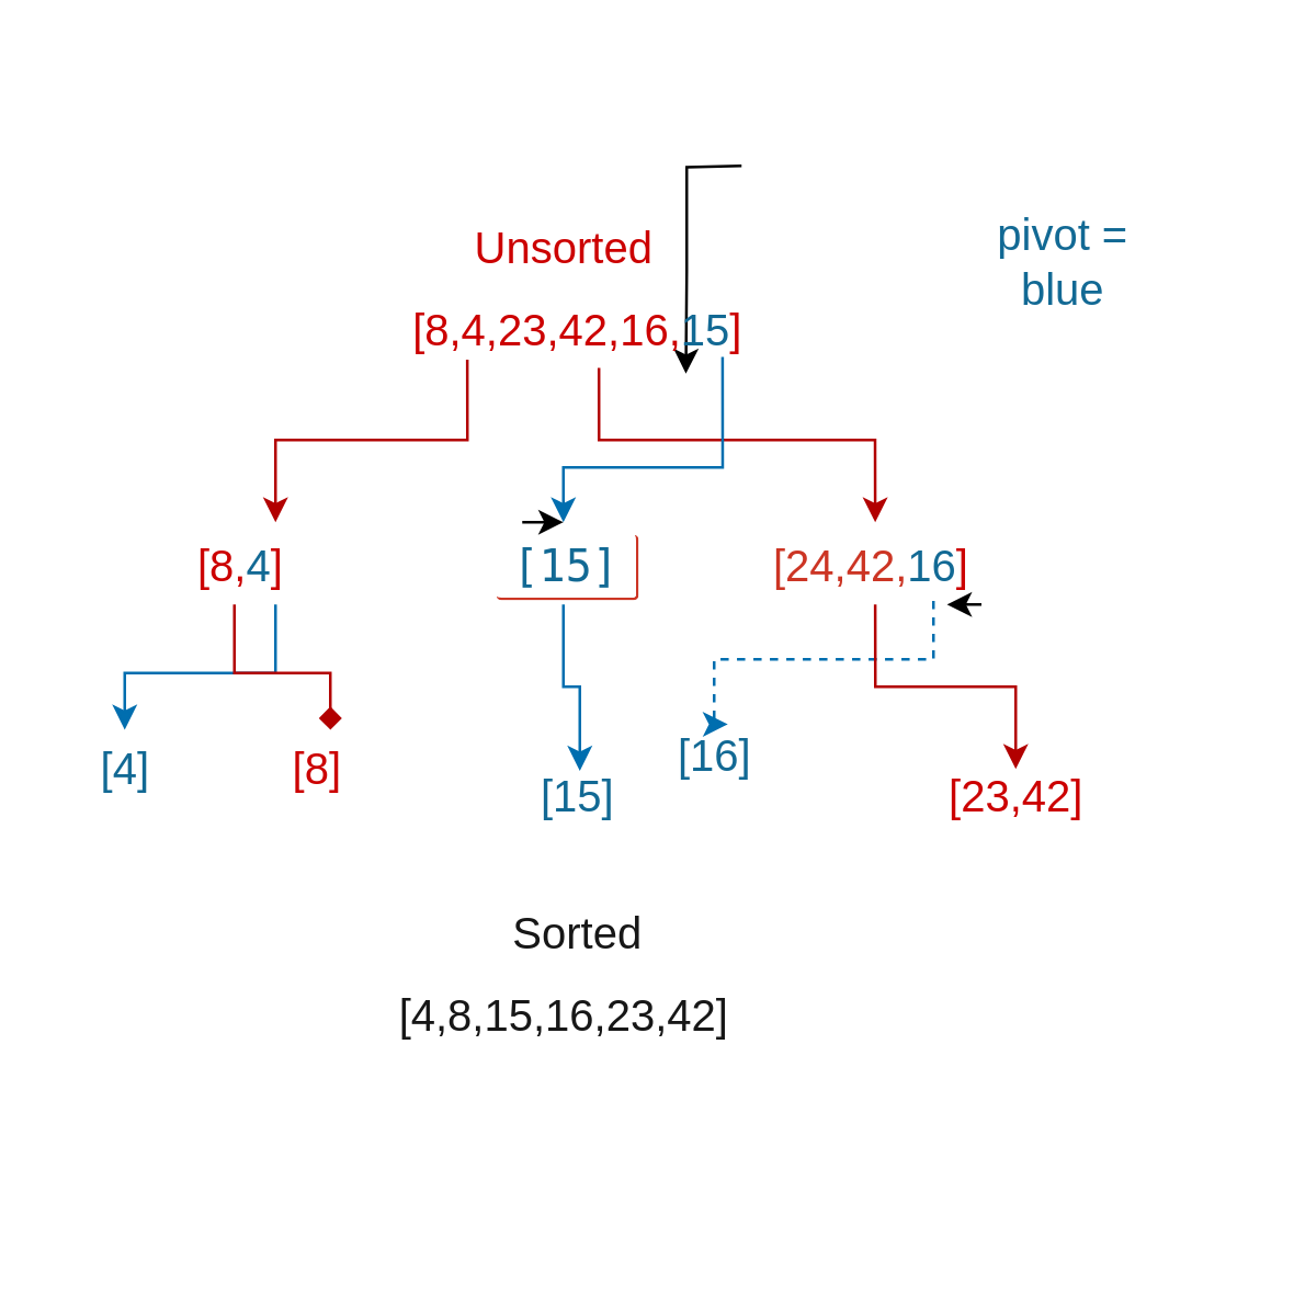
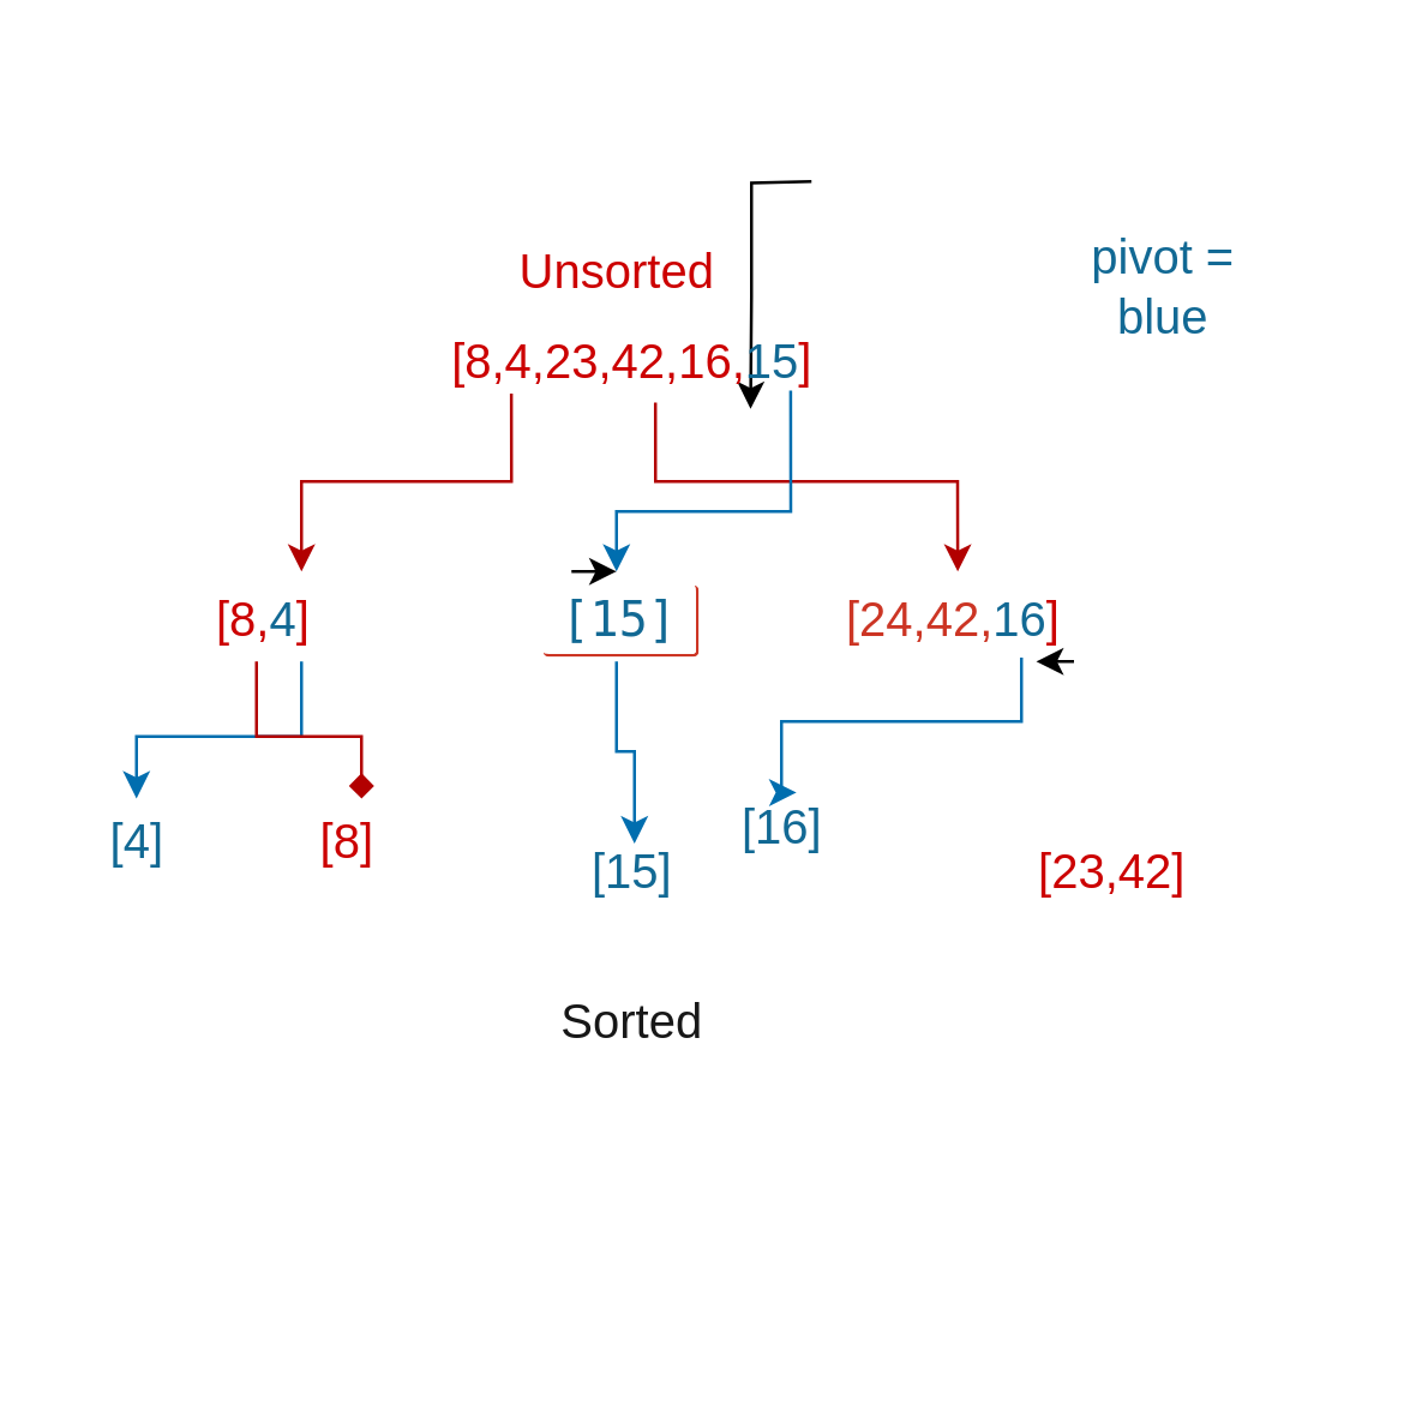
  <mxCell id="0" />
  <mxCell id="1" parent="0" />
  <mxCell id="2" value="" style="whiteSpace=wrap;html=1;aspect=fixed;labelBackgroundColor=none;strokeColor=#FFFFFF;fillColor=#FFFFFF;fontFamily=Helvetica;fontSize=16;fontColor=#171717;" vertex="1" parent="1"><mxGeometry x="20" y="20" width="430" height="430" as="geometry" /></mxCell>
- <mxCell id="3" style="edgeStyle=orthogonalEdgeStyle;rounded=0;orthogonalLoop=1;jettySize=auto;html=1;exitX=0.387;exitY=0.956;exitDx=0;exitDy=0;entryX=0.625;entryY=-0.067;entryDx=0;entryDy=0;entryPerimeter=0;labelBackgroundColor=none;fontFamily=Helvetica;fontSize=16;fillColor=#1ba1e2;strokeColor=#006EAF;exitPerimeter=0;dashed=1;" edge="1" parent="1" source="5" target="13"><mxGeometry relative="1" as="geometry"><Array as="points"><mxPoint x="340" y="240" /><mxPoint x="260" y="240" /></Array></mxGeometry></mxCell>
- <mxCell id="4" style="edgeStyle=orthogonalEdgeStyle;rounded=0;orthogonalLoop=1;jettySize=auto;html=1;exitX=0.25;exitY=1;exitDx=0;exitDy=0;labelBackgroundColor=none;fontFamily=Helvetica;fontSize=16;fillColor=#e51400;strokeColor=#B20000;" edge="1" parent="1" source="5" target="12"><mxGeometry relative="1" as="geometry" /></mxCell>
+ <mxCell id="3" style="edgeStyle=orthogonalEdgeStyle;rounded=0;orthogonalLoop=1;jettySize=auto;html=1;exitX=0.387;exitY=0.956;exitDx=0;exitDy=0;entryX=0.625;entryY=-0.067;entryDx=0;entryDy=0;entryPerimeter=0;labelBackgroundColor=none;fontFamily=Helvetica;fontSize=16;fillColor=#1ba1e2;strokeColor=#006EAF;exitPerimeter=0;" edge="1" parent="1" source="5" target="13"><mxGeometry relative="1" as="geometry"><Array as="points"><mxPoint x="340" y="240" /><mxPoint x="260" y="240" /></Array></mxGeometry></mxCell>
  <mxCell id="5" value="&lt;p style=&quot;margin: 0px 0px 20px; font-size: 16px; font-style: normal; letter-spacing: normal; text-indent: 0px; text-transform: none; word-spacing: 0px;&quot;&gt;&lt;font color=&quot;#cc3524&quot; style=&quot;font-size: 16px;&quot;&gt;[24,42,&lt;/font&gt;&lt;font color=&quot;#126994&quot; style=&quot;font-size: 16px;&quot;&gt;16&lt;/font&gt;&lt;font color=&quot;#cc0000&quot; style=&quot;font-size: 16px;&quot;&gt;]&lt;/font&gt;&lt;/p&gt;" style="text;whiteSpace=wrap;html=1;fontSize=16;labelBackgroundColor=none;labelBorderColor=none;fontStyle=0;fontFamily=Helvetica;" vertex="1" parent="1"><mxGeometry x="280" y="190" width="155" height="30" as="geometry" /></mxCell>
  <mxCell id="6" style="edgeStyle=orthogonalEdgeStyle;rounded=0;orthogonalLoop=1;jettySize=auto;html=1;exitX=0.5;exitY=1;exitDx=0;exitDy=0;entryX=0.5;entryY=-0.217;entryDx=0;entryDy=0;entryPerimeter=0;labelBackgroundColor=none;fontFamily=Helvetica;fontSize=16;fillColor=#1ba1e2;strokeColor=#006EAF;" edge="1" parent="1" source="8" target="14"><mxGeometry relative="1" as="geometry" /></mxCell>
  <mxCell id="7" style="edgeStyle=orthogonalEdgeStyle;rounded=0;orthogonalLoop=1;jettySize=auto;html=1;exitX=0.25;exitY=1;exitDx=0;exitDy=0;entryX=0.667;entryY=-0.217;entryDx=0;entryDy=0;entryPerimeter=0;labelBackgroundColor=none;fontFamily=Helvetica;fontSize=16;fillColor=#e51400;strokeColor=#B20000;endArrow=diamond;" edge="1" parent="1" source="8" target="15"><mxGeometry relative="1" as="geometry" /></mxCell>
  <mxCell id="8" value="&lt;p style=&quot;margin: 0px 0px 20px; font-size: 16px; font-style: normal; letter-spacing: normal; text-indent: 0px; text-transform: none; word-spacing: 0px;&quot;&gt;&lt;font color=&quot;#cc0000&quot; style=&quot;font-size: 16px;&quot;&gt;[8,&lt;/font&gt;&lt;font color=&quot;#126994&quot; style=&quot;font-size: 16px;&quot;&gt;4&lt;/font&gt;&lt;font color=&quot;#cc0000&quot; style=&quot;font-size: 16px;&quot;&gt;]&lt;/font&gt;&lt;/p&gt;" style="text;whiteSpace=wrap;html=1;fontSize=16;labelBackgroundColor=none;labelBorderColor=none;fontStyle=0;fontFamily=Helvetica;" vertex="1" parent="1"><mxGeometry x="70" y="190" width="60" height="30" as="geometry" /></mxCell>
  <mxCell id="9" style="edgeStyle=orthogonalEdgeStyle;rounded=0;orthogonalLoop=1;jettySize=auto;html=1;exitX=0.25;exitY=1;exitDx=0;exitDy=0;entryX=0.869;entryY=-0.139;entryDx=0;entryDy=0;entryPerimeter=0;fontSize=16;labelBackgroundColor=none;labelBorderColor=none;fontStyle=0;fontFamily=Helvetica;" edge="1" parent="1"><mxGeometry relative="1" as="geometry"><mxPoint x="270" y="60" as="sourcePoint" /><mxPoint x="249.695" y="135.83" as="targetPoint" /></mxGeometry></mxCell>
  <mxCell id="10" style="edgeStyle=orthogonalEdgeStyle;rounded=0;orthogonalLoop=1;jettySize=auto;html=1;exitX=0.5;exitY=1;exitDx=0;exitDy=0;entryX=0.525;entryY=0.033;entryDx=0;entryDy=0;entryPerimeter=0;labelBackgroundColor=none;fontFamily=Helvetica;fontSize=16;fillColor=#1ba1e2;strokeColor=#006EAF;" edge="1" parent="1" source="11" target="16"><mxGeometry relative="1" as="geometry" /></mxCell>
  <mxCell id="11" value="&lt;p style=&quot;margin: 0px 0px 20px; font-size: 16px; font-style: normal; letter-spacing: normal; text-indent: 0px; text-transform: none; word-spacing: 0px;&quot;&gt;&lt;code class=&quot;language-plaintext highlighter-rouge&quot; style=&quot;font-size: 16px; margin: 0px 4px; padding: 2px 6px; border-radius: 2px; border-bottom: 1px solid rgb(204, 53, 36); border-right: 1px solid rgb(204, 53, 36);&quot;&gt;&lt;font color=&quot;#126994&quot; style=&quot;font-size: 16px;&quot;&gt;[15]&lt;/font&gt;&lt;/code&gt;&lt;/p&gt;" style="text;whiteSpace=wrap;html=1;fontSize=16;labelBackgroundColor=none;labelBorderColor=none;fontStyle=0;fontFamily=Helvetica;" vertex="1" parent="1"><mxGeometry x="175" y="190" width="60" height="30" as="geometry" /></mxCell>
  <mxCell id="12" value="&lt;font color=&quot;#cc0000&quot; style=&quot;font-size: 16px;&quot;&gt;[23,42]&lt;/font&gt;" style="text;html=1;align=center;verticalAlign=middle;resizable=0;points=[];autosize=1;fontSize=16;labelBackgroundColor=none;labelBorderColor=none;fontStyle=0;fontFamily=Helvetica;" vertex="1" parent="1"><mxGeometry x="340" y="280" width="60" height="20" as="geometry" /></mxCell>
  <mxCell id="13" value="&lt;font color=&quot;#126994&quot; style=&quot;font-size: 16px;&quot;&gt;[16]&lt;/font&gt;" style="text;html=1;align=center;verticalAlign=middle;resizable=0;points=[];autosize=1;fontSize=16;labelBackgroundColor=none;labelBorderColor=none;fontStyle=0;fontFamily=Helvetica;" vertex="1" parent="1"><mxGeometry x="240" y="265" width="40" height="20" as="geometry" /></mxCell>
  <mxCell id="14" value="&lt;font color=&quot;#126994&quot; style=&quot;font-size: 16px;&quot;&gt;[4]&lt;/font&gt;" style="text;html=1;align=center;verticalAlign=middle;resizable=0;points=[];autosize=1;fontSize=16;labelBackgroundColor=none;labelBorderColor=none;fontStyle=0;fontFamily=Helvetica;" vertex="1" parent="1"><mxGeometry x="30" y="270" width="30" height="20" as="geometry" /></mxCell>
  <mxCell id="15" value="&lt;font color=&quot;#cc0000&quot; style=&quot;font-size: 16px;&quot;&gt;[8]&lt;/font&gt;" style="text;html=1;align=center;verticalAlign=middle;resizable=0;points=[];autosize=1;fontSize=16;labelBackgroundColor=none;labelBorderColor=none;fontStyle=0;fontFamily=Helvetica;" vertex="1" parent="1"><mxGeometry x="100" y="270" width="30" height="20" as="geometry" /></mxCell>
  <mxCell id="16" value="&lt;font color=&quot;#126994&quot; style=&quot;font-size: 16px;&quot;&gt;[15]&lt;/font&gt;" style="text;html=1;align=center;verticalAlign=middle;resizable=0;points=[];autosize=1;fontSize=16;labelBackgroundColor=none;labelBorderColor=none;fontStyle=0;fontFamily=Helvetica;" vertex="1" parent="1"><mxGeometry x="190" y="280" width="40" height="20" as="geometry" /></mxCell>
  <mxCell id="17" style="edgeStyle=orthogonalEdgeStyle;rounded=0;orthogonalLoop=1;jettySize=auto;html=1;exitX=0.25;exitY=0;exitDx=0;exitDy=0;entryX=0.5;entryY=0;entryDx=0;entryDy=0;labelBackgroundColor=none;fontFamily=Helvetica;fontSize=16;" edge="1" parent="1" source="11" target="11"><mxGeometry relative="1" as="geometry" /></mxCell>
  <mxCell id="18" style="edgeStyle=orthogonalEdgeStyle;rounded=0;orthogonalLoop=1;jettySize=auto;html=1;entryX=0.25;entryY=0;entryDx=0;entryDy=0;labelBackgroundColor=none;fontFamily=Helvetica;fontSize=16;fillColor=#e51400;strokeColor=#B20000;exitX=0.557;exitY=1.183;exitDx=0;exitDy=0;exitPerimeter=0;" edge="1" parent="1" source="21" target="5"><mxGeometry relative="1" as="geometry" /></mxCell>
  <mxCell id="19" style="edgeStyle=orthogonalEdgeStyle;rounded=0;orthogonalLoop=1;jettySize=auto;html=1;entryX=0.5;entryY=0;entryDx=0;entryDy=0;labelBackgroundColor=none;fontFamily=Helvetica;fontSize=16;fillColor=#e51400;strokeColor=#B20000;exitX=0.214;exitY=1.033;exitDx=0;exitDy=0;exitPerimeter=0;" edge="1" parent="1" source="21" target="8"><mxGeometry relative="1" as="geometry" /></mxCell>
  <mxCell id="20" style="edgeStyle=orthogonalEdgeStyle;rounded=0;orthogonalLoop=1;jettySize=auto;html=1;entryX=0.5;entryY=0;entryDx=0;entryDy=0;labelBackgroundColor=none;fontFamily=Helvetica;fontSize=16;exitX=0.879;exitY=0.983;exitDx=0;exitDy=0;exitPerimeter=0;fillColor=#1ba1e2;strokeColor=#006EAF;" edge="1" parent="1" source="21" target="11"><mxGeometry relative="1" as="geometry"><Array as="points"><mxPoint x="263" y="170" /><mxPoint x="205" y="170" /></Array></mxGeometry></mxCell>
  <mxCell id="21" value="&lt;font color=&quot;#cc0000&quot;&gt;[8,4,23,42,16,&lt;/font&gt;&lt;font color=&quot;#126994&quot;&gt;15&lt;/font&gt;&lt;font color=&quot;#cc0000&quot;&gt;]&lt;/font&gt;" style="text;html=1;align=center;verticalAlign=middle;resizable=0;points=[];autosize=1;fontSize=16;fontFamily=Helvetica;" vertex="1" parent="1"><mxGeometry x="140" y="110" width="140" height="20" as="geometry" /></mxCell>
  <mxCell id="22" style="edgeStyle=orthogonalEdgeStyle;rounded=0;orthogonalLoop=1;jettySize=auto;html=1;exitX=0.5;exitY=1;exitDx=0;exitDy=0;entryX=0.419;entryY=1.022;entryDx=0;entryDy=0;entryPerimeter=0;labelBackgroundColor=none;fontFamily=Helvetica;fontSize=16;" edge="1" parent="1" source="5" target="5"><mxGeometry relative="1" as="geometry" /></mxCell>
- <mxCell id="23" value="[4,8,15,16,23,42]" style="text;html=1;align=center;verticalAlign=middle;resizable=0;points=[];autosize=1;fontSize=16;fontFamily=Helvetica;fontColor=#171717;" vertex="1" parent="1"><mxGeometry x="135" y="360" width="140" height="20" as="geometry" /></mxCell>
  <mxCell id="24" value="&lt;font color=&quot;#cc0000&quot;&gt;Unsorted&lt;/font&gt;" style="text;html=1;align=center;verticalAlign=middle;resizable=0;points=[];autosize=1;fontSize=16;fontFamily=Helvetica;fontColor=#171717;" vertex="1" parent="1"><mxGeometry x="165" y="80" width="80" height="20" as="geometry" /></mxCell>
  <mxCell id="25" value="Sorted" style="text;html=1;align=center;verticalAlign=middle;resizable=0;points=[];autosize=1;fontSize=16;fontFamily=Helvetica;fontColor=#171717;" vertex="1" parent="1"><mxGeometry x="180" y="330" width="60" height="20" as="geometry" /></mxCell>
  <mxCell id="26" value="&lt;font color=&quot;#126994&quot;&gt;pivot = blue&lt;/font&gt;" style="rounded=0;whiteSpace=wrap;html=1;labelBackgroundColor=none;fontFamily=Helvetica;fontSize=16;fontColor=#171717;strokeColor=#FFFFFF;fillColor=#FFFFFF;" vertex="1" parent="1"><mxGeometry x="350" y="70" width="75" height="50" as="geometry" /></mxCell>
